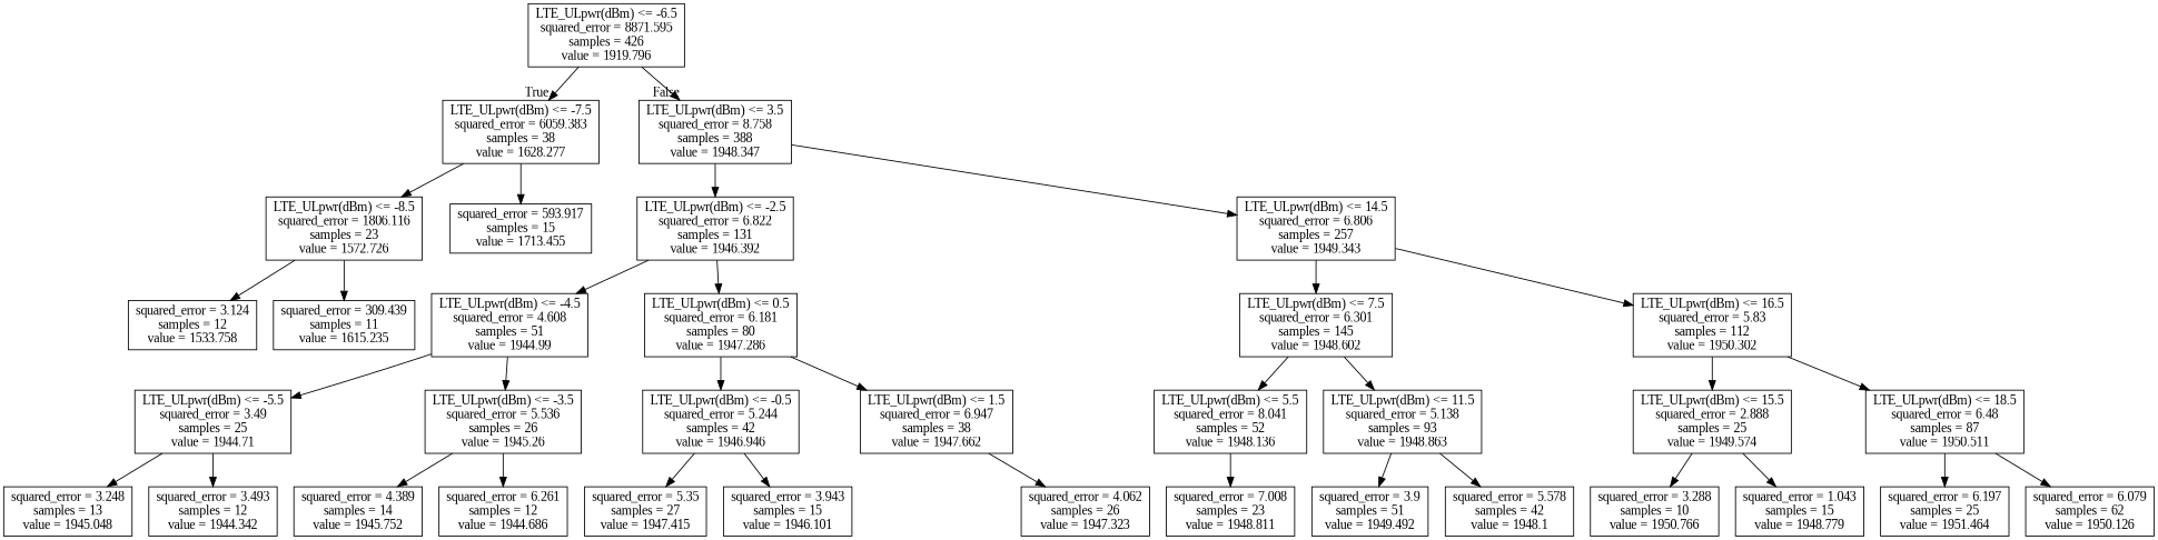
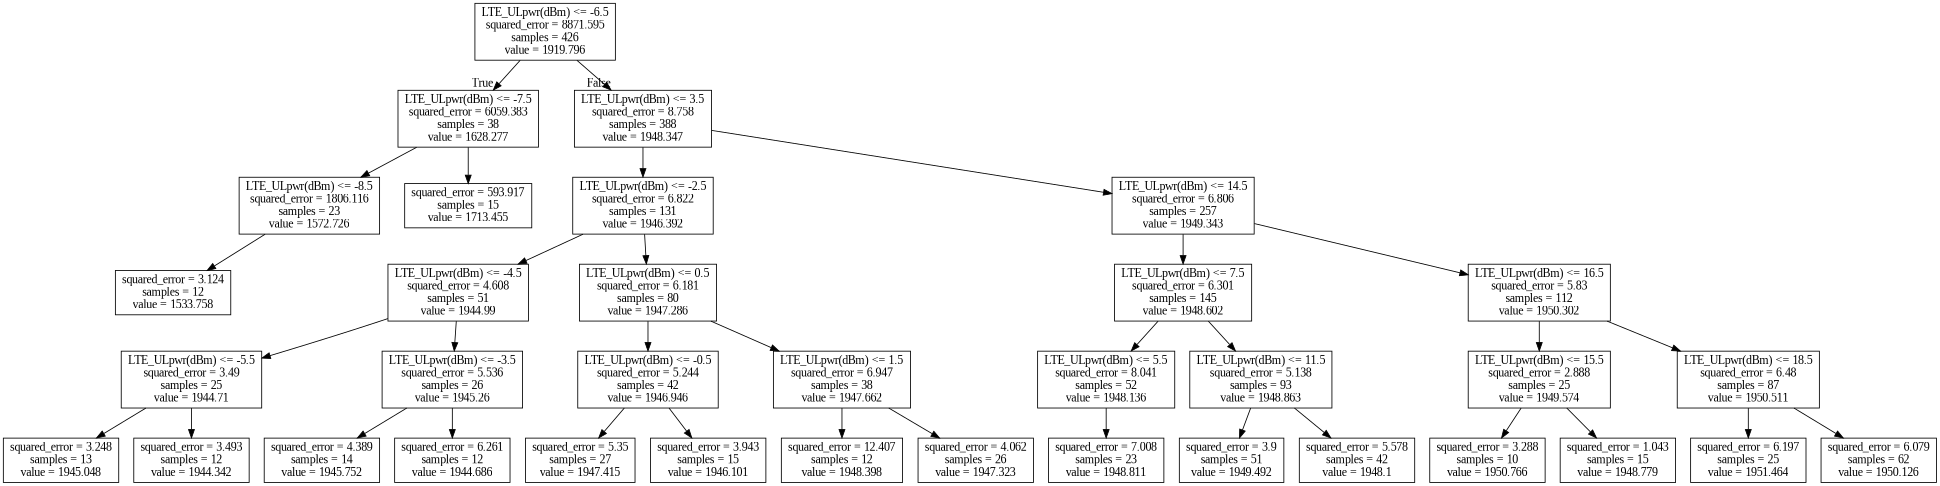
  digraph {
    fontname="Liberation Serif"
    node [fontname="Liberation Serif" shape=box]
    edge [fontname="Liberation Serif"]
    n1 [label="LTE_ULpwr(dBm) <= -6.5\nsquared_error = 8871.595\nsamples = 426\nvalue = 1919.796"]
    n2 [label="LTE_ULpwr(dBm) <= -7.5\nsquared_error = 6059.383\nsamples = 38\nvalue = 1628.277"]
    n3 [label="LTE_ULpwr(dBm) <= 3.5\nsquared_error = 8.758\nsamples = 388\nvalue = 1948.347"]
    n4 [label="LTE_ULpwr(dBm) <= -8.5\nsquared_error = 1806.116\nsamples = 23\nvalue = 1572.726"]
    n5 [label="squared_error = 593.917\nsamples = 15\nvalue = 1713.455"]
    n6 [label="LTE_ULpwr(dBm) <= -2.5\nsquared_error = 6.822\nsamples = 131\nvalue = 1946.392"]
    n7 [label="LTE_ULpwr(dBm) <= 14.5\nsquared_error = 6.806\nsamples = 257\nvalue = 1949.343"]
    n8 [label="squared_error = 3.124\nsamples = 12\nvalue = 1533.758"]
-   n9 [label="squared_error = 309.439\nsamples = 11\nvalue = 1615.235"]
    n10 [label="LTE_ULpwr(dBm) <= -4.5\nsquared_error = 4.608\nsamples = 51\nvalue = 1944.99"]
    n11 [label="LTE_ULpwr(dBm) <= 0.5\nsquared_error = 6.181\nsamples = 80\nvalue = 1947.286"]
    n12 [label="LTE_ULpwr(dBm) <= 7.5\nsquared_error = 6.301\nsamples = 145\nvalue = 1948.602"]
    n13 [label="LTE_ULpwr(dBm) <= 16.5\nsquared_error = 5.83\nsamples = 112\nvalue = 1950.302"]
    n14 [label="LTE_ULpwr(dBm) <= -5.5\nsquared_error = 3.49\nsamples = 25\nvalue = 1944.71"]
    n15 [label="LTE_ULpwr(dBm) <= -3.5\nsquared_error = 5.536\nsamples = 26\nvalue = 1945.26"]
    n16 [label="LTE_ULpwr(dBm) <= -0.5\nsquared_error = 5.244\nsamples = 42\nvalue = 1946.946"]
    n17 [label="LTE_ULpwr(dBm) <= 1.5\nsquared_error = 6.947\nsamples = 38\nvalue = 1947.662"]
    n18 [label="squared_error = 3.248\nsamples = 13\nvalue = 1945.048"]
    n19 [label="squared_error = 3.493\nsamples = 12\nvalue = 1944.342"]
    n20 [label="squared_error = 4.389\nsamples = 14\nvalue = 1945.752"]
    n21 [label="squared_error = 6.261\nsamples = 12\nvalue = 1944.686"]
    n22 [label="squared_error = 5.35\nsamples = 27\nvalue = 1947.415"]
    n23 [label="squared_error = 3.943\nsamples = 15\nvalue = 1946.101"]
+   n24 [label="squared_error = 12.407\nsamples = 12\nvalue = 1948.398"]
    n25 [label="squared_error = 4.062\nsamples = 26\nvalue = 1947.323"]
    n26 [label="LTE_ULpwr(dBm) <= 5.5\nsquared_error = 8.041\nsamples = 52\nvalue = 1948.136"]
    n27 [label="LTE_ULpwr(dBm) <= 11.5\nsquared_error = 5.138\nsamples = 93\nvalue = 1948.863"]
    n28 [label="LTE_ULpwr(dBm) <= 15.5\nsquared_error = 2.888\nsamples = 25\nvalue = 1949.574"]
    n29 [label="LTE_ULpwr(dBm) <= 18.5\nsquared_error = 6.48\nsamples = 87\nvalue = 1950.511"]
    n30 [label="squared_error = 7.008\nsamples = 23\nvalue = 1948.811"]
    n31 [label="squared_error = 3.9\nsamples = 51\nvalue = 1949.492"]
    n32 [label="squared_error = 5.578\nsamples = 42\nvalue = 1948.1"]
    n33 [label="squared_error = 3.288\nsamples = 10\nvalue = 1950.766"]
    n34 [label="squared_error = 1.043\nsamples = 15\nvalue = 1948.779"]
    n35 [label="squared_error = 6.197\nsamples = 25\nvalue = 1951.464"]
    n36 [label="squared_error = 6.079\nsamples = 62\nvalue = 1950.126"]
    n1 -> n2 [headlabel=True labelangle=45 labeldistance=2.5]
    n1 -> n3 [headlabel=False labelangle=-45 labeldistance=2.5]
    n2 -> n4
    n2 -> n5
    n3 -> n6
    n3 -> n7
    n4 -> n8
-   n4 -> n9
    n6 -> n10
    n6 -> n11
    n7 -> n12
    n7 -> n13
    n10 -> n14
    n10 -> n15
    n11 -> n16
    n11 -> n17
    n12 -> n26
    n12 -> n27
    n13 -> n28
    n13 -> n29
    n14 -> n18
    n14 -> n19
    n15 -> n20
    n15 -> n21
    n16 -> n22
    n16 -> n23
+   n17 -> n24
    n17 -> n25
    n26 -> n30
    n27 -> n31
    n27 -> n32
    n28 -> n33
    n28 -> n34
    n29 -> n35
    n29 -> n36
  }
